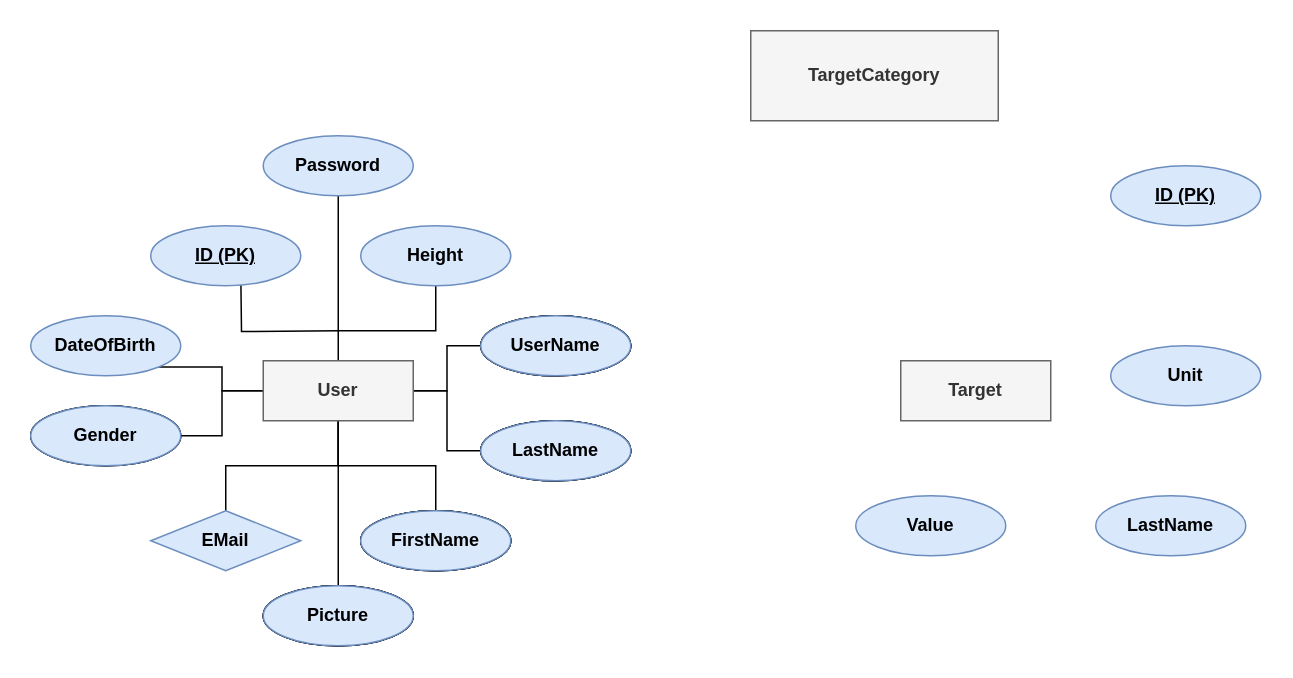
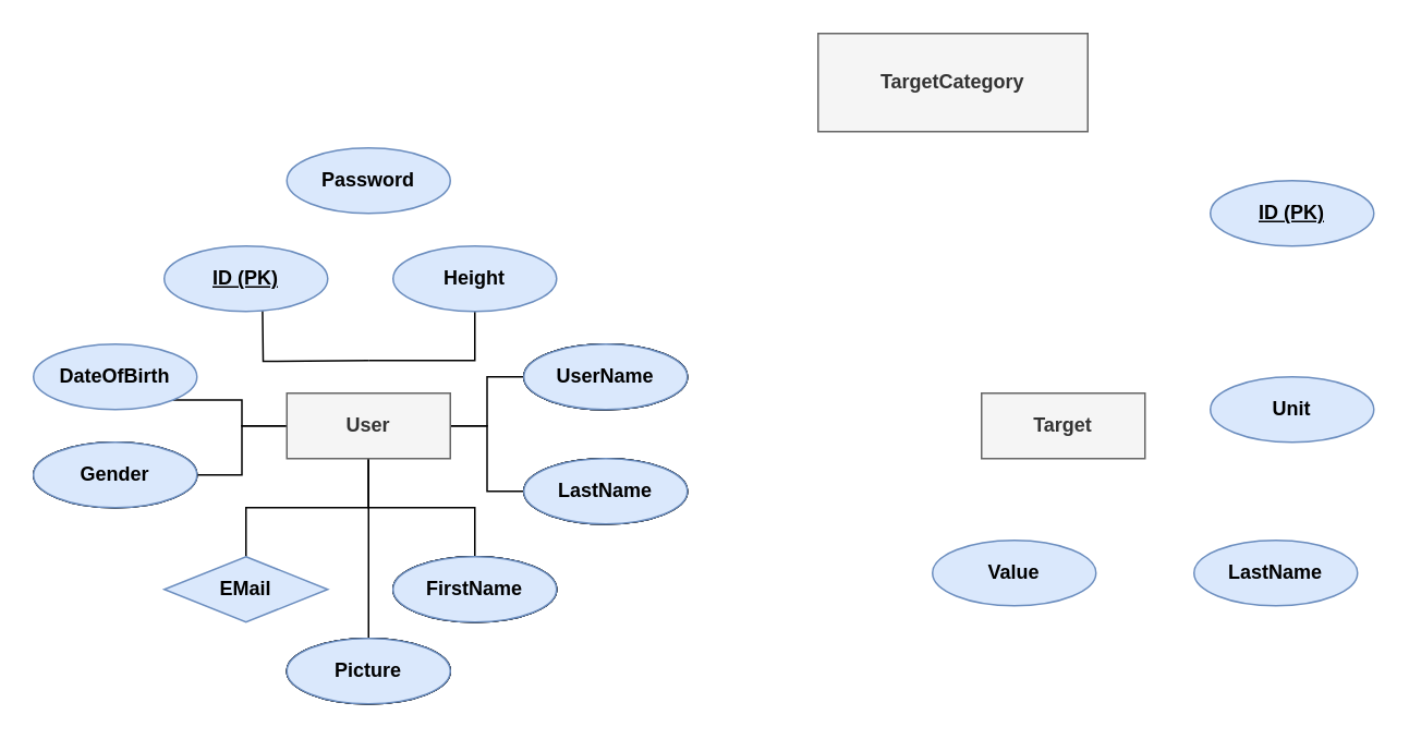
  <mxCell id="0" />
  <mxCell id="1" parent="0" />
- <mxCell id="2" style="edgeStyle=orthogonalEdgeStyle;rounded=0;orthogonalLoop=1;jettySize=auto;html=1;entryX=0.5;entryY=1;entryDx=0;entryDy=0;endArrow=none;endFill=0;" edge="1" parent="1" source="12" target="21"><mxGeometry relative="1" as="geometry" /></mxCell>
  <mxCell id="3" style="edgeStyle=orthogonalEdgeStyle;rounded=0;orthogonalLoop=1;jettySize=auto;html=1;" edge="1" parent="1"><mxGeometry relative="1" as="geometry"><mxPoint x="160" y="180" as="targetPoint" /><mxPoint x="225" y="220" as="sourcePoint" /></mxGeometry></mxCell>
  <mxCell id="4" style="edgeStyle=orthogonalEdgeStyle;rounded=0;orthogonalLoop=1;jettySize=auto;html=1;endArrow=none;endFill=0;" edge="1" parent="1" target="20"><mxGeometry relative="1" as="geometry"><mxPoint x="310" y="230" as="targetPoint" /><mxPoint x="225" y="220" as="sourcePoint" /><Array as="points"><mxPoint x="290" y="220" /></Array></mxGeometry></mxCell>
  <mxCell id="5" style="edgeStyle=orthogonalEdgeStyle;rounded=0;orthogonalLoop=1;jettySize=auto;html=1;endArrow=none;endFill=0;" edge="1" parent="1" source="12" target="16"><mxGeometry relative="1" as="geometry" /></mxCell>
  <mxCell id="6" style="edgeStyle=orthogonalEdgeStyle;rounded=0;orthogonalLoop=1;jettySize=auto;html=1;endArrow=none;endFill=0;" edge="1" parent="1" source="12" target="18"><mxGeometry relative="1" as="geometry" /></mxCell>
  <mxCell id="7" style="edgeStyle=orthogonalEdgeStyle;rounded=0;orthogonalLoop=1;jettySize=auto;html=1;endArrow=none;endFill=0;" edge="1" parent="1" source="12" target="19"><mxGeometry relative="1" as="geometry" /></mxCell>
  <mxCell id="8" style="edgeStyle=orthogonalEdgeStyle;rounded=0;orthogonalLoop=1;jettySize=auto;html=1;endArrow=none;endFill=0;" edge="1" parent="1" source="12" target="22"><mxGeometry relative="1" as="geometry" /></mxCell>
  <mxCell id="9" style="edgeStyle=orthogonalEdgeStyle;rounded=0;orthogonalLoop=1;jettySize=auto;html=1;endArrow=none;endFill=0;" edge="1" parent="1" source="12" target="17"><mxGeometry relative="1" as="geometry" /></mxCell>
  <mxCell id="10" style="edgeStyle=orthogonalEdgeStyle;rounded=0;orthogonalLoop=1;jettySize=auto;html=1;endArrow=none;endFill=0;" edge="1" parent="1" source="12" target="14"><mxGeometry relative="1" as="geometry" /></mxCell>
  <mxCell id="11" style="edgeStyle=orthogonalEdgeStyle;rounded=0;orthogonalLoop=1;jettySize=auto;html=1;entryX=1;entryY=1;entryDx=0;entryDy=0;endArrow=none;endFill=0;" edge="1" parent="1" source="12" target="15"><mxGeometry relative="1" as="geometry" /></mxCell>
  <mxCell id="12" value="&lt;b&gt;User&lt;/b&gt;" style="whiteSpace=wrap;html=1;align=center;fillColor=#f5f5f5;fontColor=#333333;strokeColor=#666666;" vertex="1" parent="1"><mxGeometry x="175" y="240" width="100" height="40" as="geometry" /></mxCell>
  <mxCell id="13" value="&lt;u&gt;&lt;b&gt;ID (PK)&lt;/b&gt;&lt;/u&gt;" style="ellipse;whiteSpace=wrap;html=1;align=center;fillColor=#dae8fc;strokeColor=#6c8ebf;" vertex="1" parent="1"><mxGeometry x="100" y="150" width="100" height="40" as="geometry" /></mxCell>
  <mxCell id="14" value="&lt;b&gt;Gender&lt;/b&gt;" style="ellipse;whiteSpace=wrap;html=1;align=center;" vertex="1" parent="1"><mxGeometry x="20" y="270" width="100" height="40" as="geometry" /></mxCell>
  <mxCell id="15" value="&lt;b&gt;DateOfBirth&lt;/b&gt;" style="ellipse;whiteSpace=wrap;html=1;align=center;fillColor=#dae8fc;strokeColor=#6c8ebf;" vertex="1" parent="1"><mxGeometry x="20" y="210" width="100" height="40" as="geometry" /></mxCell>
  <mxCell id="16" value="&lt;b&gt;UserName&lt;/b&gt;" style="ellipse;whiteSpace=wrap;html=1;align=center;" vertex="1" parent="1"><mxGeometry x="320" y="210" width="100" height="40" as="geometry" /></mxCell>
  <mxCell id="17" value="&lt;b&gt;EMail&lt;/b&gt;" style="rhombus;whiteSpace=wrap;html=1;align=center;fillColor=#dae8fc;strokeColor=#6c8ebf;" vertex="1" parent="1"><mxGeometry x="100" y="340" width="100" height="40" as="geometry" /></mxCell>
  <mxCell id="18" value="&lt;b&gt;LastName&lt;/b&gt;" style="ellipse;whiteSpace=wrap;html=1;align=center;" vertex="1" parent="1"><mxGeometry x="320" y="280" width="100" height="40" as="geometry" /></mxCell>
  <mxCell id="19" value="&lt;b&gt;FirstName&lt;/b&gt;" style="ellipse;whiteSpace=wrap;html=1;align=center;" vertex="1" parent="1"><mxGeometry x="240" y="340" width="100" height="40" as="geometry" /></mxCell>
  <mxCell id="20" value="&lt;b&gt;Height&lt;/b&gt;" style="ellipse;whiteSpace=wrap;html=1;align=center;fillColor=#dae8fc;strokeColor=#6c8ebf;" vertex="1" parent="1"><mxGeometry x="240" y="150" width="100" height="40" as="geometry" /></mxCell>
  <mxCell id="21" value="&lt;b&gt;Password&lt;/b&gt;" style="ellipse;whiteSpace=wrap;html=1;align=center;fillColor=#dae8fc;strokeColor=#6c8ebf;" vertex="1" parent="1"><mxGeometry x="175" y="90" width="100" height="40" as="geometry" /></mxCell>
  <mxCell id="22" value="&lt;b&gt;Picture&lt;/b&gt;" style="ellipse;whiteSpace=wrap;html=1;align=center;" vertex="1" parent="1"><mxGeometry x="175" y="390" width="100" height="40" as="geometry" /></mxCell>
  <mxCell id="23" value="&lt;b&gt;UserName&lt;/b&gt;" style="ellipse;whiteSpace=wrap;html=1;align=center;" vertex="1" parent="1"><mxGeometry x="320" y="210" width="100" height="40" as="geometry" /></mxCell>
  <mxCell id="24" value="&lt;b&gt;LastName&lt;/b&gt;" style="ellipse;whiteSpace=wrap;html=1;align=center;" vertex="1" parent="1"><mxGeometry x="320" y="280" width="100" height="40" as="geometry" /></mxCell>
  <mxCell id="25" value="&lt;b&gt;FirstName&lt;/b&gt;" style="ellipse;whiteSpace=wrap;html=1;align=center;" vertex="1" parent="1"><mxGeometry x="240" y="340" width="100" height="40" as="geometry" /></mxCell>
  <mxCell id="26" value="&lt;b&gt;Picture&lt;/b&gt;" style="ellipse;whiteSpace=wrap;html=1;align=center;" vertex="1" parent="1"><mxGeometry x="175" y="390" width="100" height="40" as="geometry" /></mxCell>
  <mxCell id="27" value="&lt;b&gt;UserName&lt;/b&gt;" style="ellipse;whiteSpace=wrap;html=1;align=center;" vertex="1" parent="1"><mxGeometry x="320" y="210" width="100" height="40" as="geometry" /></mxCell>
  <mxCell id="28" value="&lt;b&gt;LastName&lt;/b&gt;" style="ellipse;whiteSpace=wrap;html=1;align=center;" vertex="1" parent="1"><mxGeometry x="320" y="280" width="100" height="40" as="geometry" /></mxCell>
  <mxCell id="29" value="&lt;b&gt;FirstName&lt;/b&gt;" style="ellipse;whiteSpace=wrap;html=1;align=center;" vertex="1" parent="1"><mxGeometry x="240" y="340" width="100" height="40" as="geometry" /></mxCell>
  <mxCell id="30" value="&lt;b&gt;Picture&lt;/b&gt;" style="ellipse;whiteSpace=wrap;html=1;align=center;" vertex="1" parent="1"><mxGeometry x="175" y="390" width="100" height="40" as="geometry" /></mxCell>
  <mxCell id="31" value="&lt;b&gt;Gender&lt;/b&gt;" style="ellipse;whiteSpace=wrap;html=1;align=center;" vertex="1" parent="1"><mxGeometry x="20" y="270" width="100" height="40" as="geometry" /></mxCell>
  <mxCell id="32" value="&lt;b&gt;UserName&lt;/b&gt;" style="ellipse;whiteSpace=wrap;html=1;align=center;fillColor=#dae8fc;strokeColor=#6c8ebf;" vertex="1" parent="1"><mxGeometry x="320" y="210" width="100" height="40" as="geometry" /></mxCell>
  <mxCell id="33" value="&lt;b&gt;LastName&lt;/b&gt;" style="ellipse;whiteSpace=wrap;html=1;align=center;fillColor=#dae8fc;strokeColor=#6c8ebf;" vertex="1" parent="1"><mxGeometry x="320" y="280" width="100" height="40" as="geometry" /></mxCell>
  <mxCell id="34" value="&lt;b&gt;FirstName&lt;/b&gt;" style="ellipse;whiteSpace=wrap;html=1;align=center;fillColor=#dae8fc;strokeColor=#6c8ebf;" vertex="1" parent="1"><mxGeometry x="240" y="340" width="100" height="40" as="geometry" /></mxCell>
  <mxCell id="35" value="&lt;b&gt;Picture&lt;/b&gt;" style="ellipse;whiteSpace=wrap;html=1;align=center;fillColor=#dae8fc;strokeColor=#6c8ebf;" vertex="1" parent="1"><mxGeometry x="175" y="390" width="100" height="40" as="geometry" /></mxCell>
  <mxCell id="36" value="&lt;b&gt;Gender&lt;/b&gt;" style="ellipse;whiteSpace=wrap;html=1;align=center;fillColor=#dae8fc;strokeColor=#6c8ebf;" vertex="1" parent="1"><mxGeometry x="20" y="270" width="100" height="40" as="geometry" /></mxCell>
  <mxCell id="37" value="&lt;b&gt;Target&lt;/b&gt;" style="whiteSpace=wrap;html=1;align=center;fillColor=#f5f5f5;fontColor=#333333;strokeColor=#666666;" vertex="1" parent="1"><mxGeometry x="600" y="240" width="100" height="40" as="geometry" /></mxCell>
  <mxCell id="38" value="&lt;b&gt;Value&lt;/b&gt;" style="ellipse;whiteSpace=wrap;html=1;align=center;fillColor=#dae8fc;strokeColor=#6c8ebf;" vertex="1" parent="1"><mxGeometry x="570" y="330" width="100" height="40" as="geometry" /></mxCell>
  <mxCell id="39" value="&lt;u&gt;&lt;b&gt;ID (PK)&lt;/b&gt;&lt;/u&gt;" style="ellipse;whiteSpace=wrap;html=1;align=center;fillColor=#dae8fc;strokeColor=#6c8ebf;" vertex="1" parent="1"><mxGeometry x="740" y="110" width="100" height="40" as="geometry" /></mxCell>
  <mxCell id="40" value="&lt;b&gt;TargetCategory&lt;/b&gt;" style="whiteSpace=wrap;html=1;align=center;fillColor=#f5f5f5;fontColor=#333333;strokeColor=#666666;" vertex="1" parent="1"><mxGeometry x="500" y="20" width="165" height="60" as="geometry" /></mxCell>
  <mxCell id="41" value="&lt;b&gt;LastName&lt;/b&gt;" style="ellipse;whiteSpace=wrap;html=1;align=center;fillColor=#dae8fc;strokeColor=#6c8ebf;" vertex="1" parent="1"><mxGeometry x="730" y="330" width="100" height="40" as="geometry" /></mxCell>
  <mxCell id="42" value="&lt;b&gt;Unit&lt;/b&gt;" style="ellipse;whiteSpace=wrap;html=1;align=center;fillColor=#dae8fc;strokeColor=#6c8ebf;" vertex="1" parent="1"><mxGeometry x="740" y="230" width="100" height="40" as="geometry" /></mxCell>
